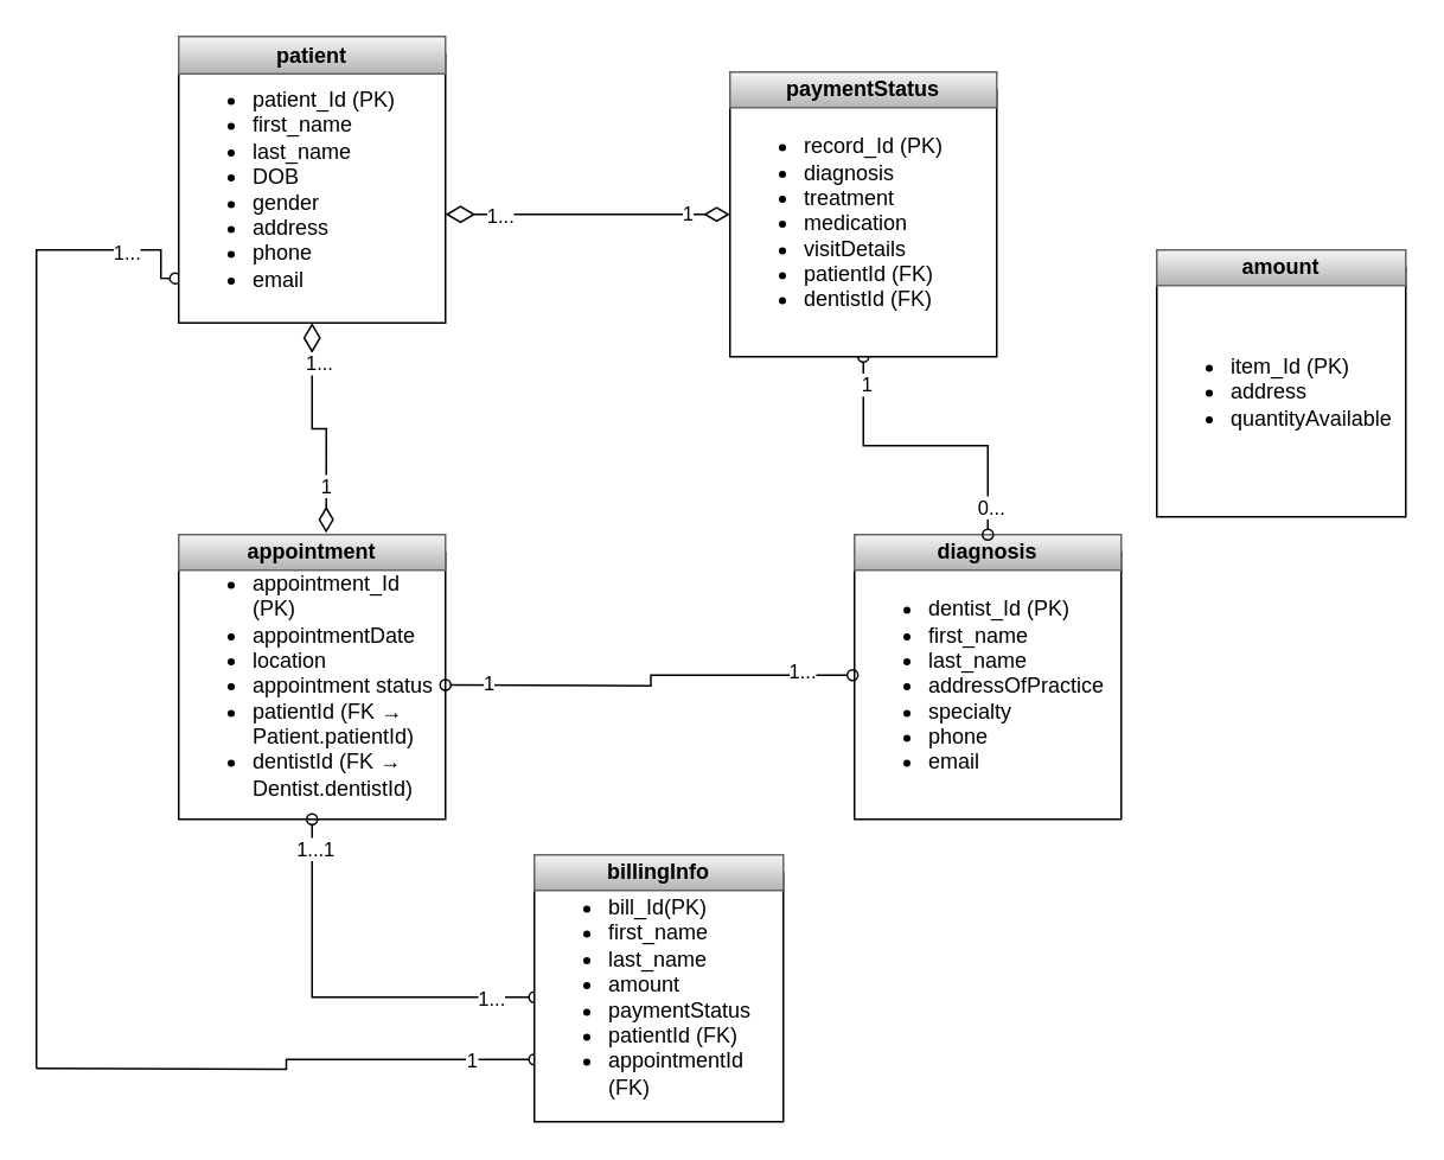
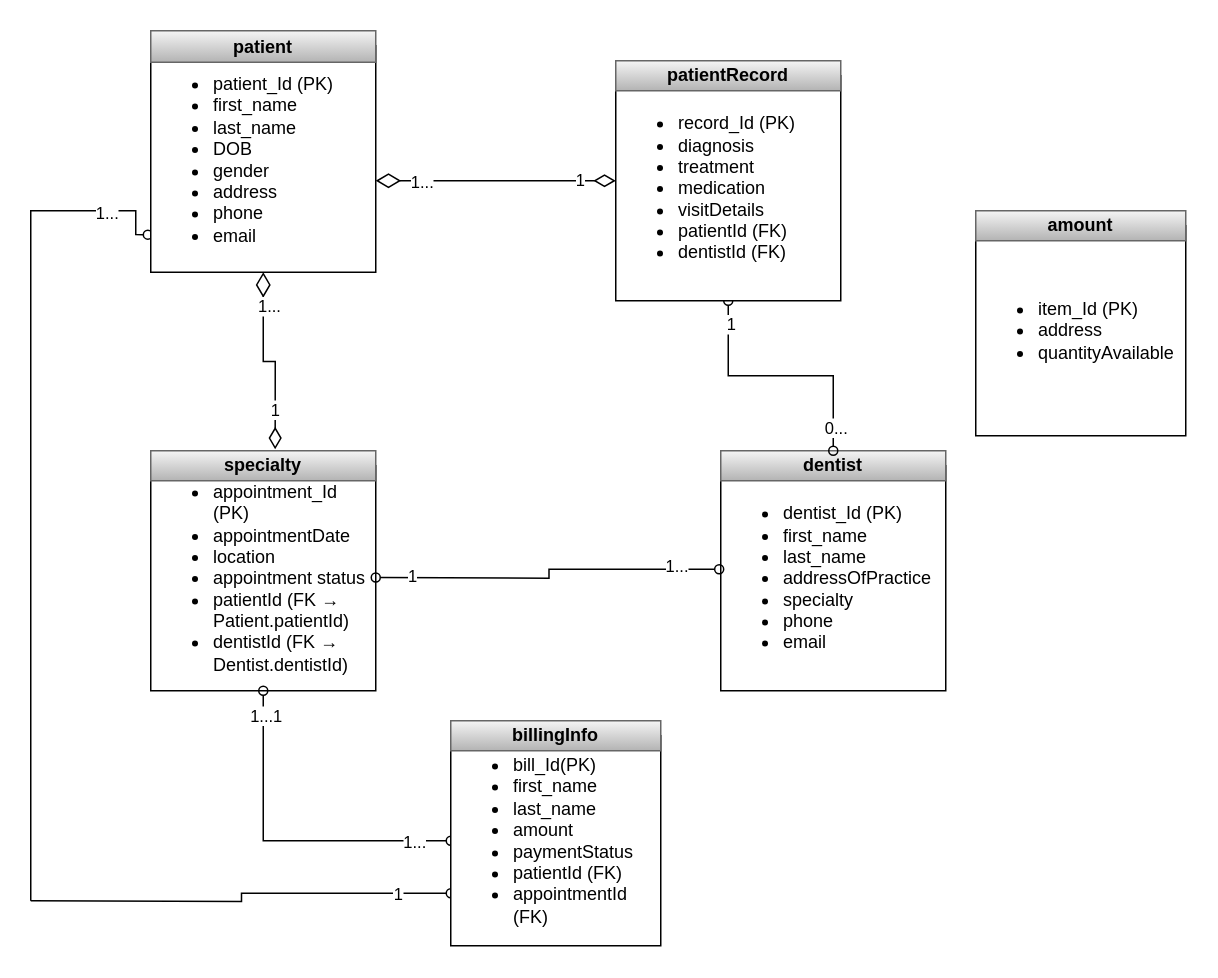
  <mxCell id="0" />
  <mxCell id="1" parent="0" />
  <mxCell id="2" style="edgeStyle=orthogonalEdgeStyle;rounded=0;orthogonalLoop=1;jettySize=auto;html=1;exitX=-0.013;exitY=0.834;exitDx=0;exitDy=0;endArrow=none;startFill=0;startArrow=oval;exitPerimeter=0;" parent="1" source="4" edge="1"><mxGeometry relative="1" as="geometry"><mxPoint x="20" y="600" as="targetPoint" /><Array as="points"><mxPoint x="90" y="156" /><mxPoint x="90" y="140" /><mxPoint x="20" y="140" /></Array><mxPoint x="80" y="180.5" as="sourcePoint" /></mxGeometry></mxCell>
  <mxCell id="3" value="1..." style="edgeLabel;html=1;align=center;verticalAlign=middle;resizable=0;points=[];" parent="2" vertex="1" connectable="0"><mxGeometry x="-0.929" y="-1" relative="1" as="geometry"><mxPoint x="-21" y="-2" as="offset" /></mxGeometry></mxCell>
  <mxCell id="4" value="&lt;ul&gt;&lt;li&gt;patient_Id (PK)&lt;/li&gt;&lt;li&gt;first_name&lt;/li&gt;&lt;li&gt;last_name&lt;/li&gt;&lt;li&gt;DOB&lt;/li&gt;&lt;li&gt;gender&lt;/li&gt;&lt;li&gt;address&lt;/li&gt;&lt;li&gt;phone&lt;/li&gt;&lt;li&gt;email&lt;/li&gt;&lt;/ul&gt;" style="whiteSpace=wrap;html=1;aspect=fixed;align=left;" parent="1" vertex="1"><mxGeometry x="100" y="30" width="150" height="151" as="geometry" /></mxCell>
  <mxCell id="5" value="&lt;b&gt;patient&lt;/b&gt;" style="rounded=0;whiteSpace=wrap;html=1;fillColor=#f5f5f5;strokeColor=#666666;gradientColor=#b3b3b3;" parent="1" vertex="1"><mxGeometry x="100" y="20" width="150" height="21" as="geometry" /></mxCell>
  <mxCell id="6" value="&lt;ul&gt;&lt;li&gt;dentist_Id (PK)&lt;/li&gt;&lt;li&gt;first_name&lt;/li&gt;&lt;li&gt;last_name&lt;/li&gt;&lt;li&gt;addressOfPractice&lt;/li&gt;&lt;li&gt;specialty&lt;/li&gt;&lt;li&gt;phone&lt;/li&gt;&lt;li&gt;email&lt;/li&gt;&lt;/ul&gt;" style="whiteSpace=wrap;html=1;aspect=fixed;align=left;" parent="1" vertex="1"><mxGeometry x="480" y="310" width="150" height="150" as="geometry" /></mxCell>
- <mxCell id="7" value="&lt;b&gt;diagnosis&lt;/b&gt;" style="rounded=0;whiteSpace=wrap;html=1;fillColor=#f5f5f5;gradientColor=#b3b3b3;strokeColor=#666666;" parent="1" vertex="1"><mxGeometry x="480" y="300" width="150" height="20" as="geometry" /></mxCell>
+ <mxCell id="7" value="&lt;b&gt;dentist&lt;/b&gt;" style="rounded=0;whiteSpace=wrap;html=1;fillColor=#f5f5f5;gradientColor=#b3b3b3;strokeColor=#666666;" parent="1" vertex="1"><mxGeometry x="480" y="300" width="150" height="20" as="geometry" /></mxCell>
  <mxCell id="8" value="&lt;ul&gt;&lt;li&gt;&lt;span style=&quot;background-color: transparent; color: light-dark(rgb(0, 0, 0), rgb(255, 255, 255));&quot; data-end=&quot;608&quot; data-start=&quot;591&quot;&gt;appointment_Id&lt;/span&gt;&lt;span style=&quot;background-color: transparent; color: light-dark(rgb(0, 0, 0), rgb(255, 255, 255));&quot;&gt; (PK)&lt;/span&gt;&lt;/li&gt;&lt;li&gt;&lt;span style=&quot;background-color: transparent; color: light-dark(rgb(0, 0, 0), rgb(255, 255, 255));&quot;&gt;appointmentDate&lt;/span&gt;&lt;/li&gt;&lt;li&gt;&lt;span style=&quot;background-color: transparent; color: light-dark(rgb(0, 0, 0), rgb(255, 255, 255));&quot;&gt;location&lt;/span&gt;&lt;/li&gt;&lt;li&gt;&lt;span style=&quot;background-color: transparent; color: light-dark(rgb(0, 0, 0), rgb(255, 255, 255));&quot;&gt;appointment status&lt;/span&gt;&lt;/li&gt;&lt;li&gt;&lt;span style=&quot;background-color: transparent; color: light-dark(rgb(0, 0, 0), rgb(255, 255, 255));&quot;&gt;patientId (FK → Patient.patientId)&lt;/span&gt;&lt;/li&gt;&lt;li&gt;&lt;span style=&quot;background-color: transparent; color: light-dark(rgb(0, 0, 0), rgb(255, 255, 255));&quot;&gt;dentistId (FK → Dentist.dentistId)&lt;/span&gt;&lt;/li&gt;&lt;/ul&gt;" style="whiteSpace=wrap;html=1;aspect=fixed;align=left;" parent="1" vertex="1"><mxGeometry x="100" y="310" width="150" height="150" as="geometry" /></mxCell>
- <mxCell id="9" value="&lt;b&gt;appointment&lt;/b&gt;" style="rounded=0;whiteSpace=wrap;html=1;fillColor=#f5f5f5;gradientColor=#b3b3b3;strokeColor=#666666;" parent="1" vertex="1"><mxGeometry x="100" y="300" width="150" height="20" as="geometry" /></mxCell>
+ <mxCell id="9" value="&lt;b&gt;specialty&lt;/b&gt;" style="rounded=0;whiteSpace=wrap;html=1;fillColor=#f5f5f5;gradientColor=#b3b3b3;strokeColor=#666666;" parent="1" vertex="1"><mxGeometry x="100" y="300" width="150" height="20" as="geometry" /></mxCell>
  <mxCell id="10" style="edgeStyle=orthogonalEdgeStyle;rounded=0;orthogonalLoop=1;jettySize=auto;html=1;exitX=0.5;exitY=1;exitDx=0;exitDy=0;entryX=0.5;entryY=0;entryDx=0;entryDy=0;endArrow=oval;endFill=0;startArrow=oval;startFill=0;" parent="1" source="13" target="7" edge="1"><mxGeometry relative="1" as="geometry" /></mxCell>
  <mxCell id="11" value="1" style="edgeLabel;html=1;align=center;verticalAlign=middle;resizable=0;points=[];" parent="10" vertex="1" connectable="0"><mxGeometry x="-0.826" y="1" relative="1" as="geometry"><mxPoint as="offset" /></mxGeometry></mxCell>
  <mxCell id="12" value="0..." style="edgeLabel;html=1;align=center;verticalAlign=middle;resizable=0;points=[];" parent="10" vertex="1" connectable="0"><mxGeometry x="0.817" y="1" relative="1" as="geometry"><mxPoint as="offset" /></mxGeometry></mxCell>
  <mxCell id="13" value="&lt;ul&gt;&lt;li&gt;&lt;span style=&quot;background-color: transparent; color: light-dark(rgb(0, 0, 0), rgb(255, 255, 255));&quot; data-end=&quot;830&quot; data-start=&quot;818&quot;&gt;record_Id&lt;/span&gt;&lt;span style=&quot;background-color: transparent; color: light-dark(rgb(0, 0, 0), rgb(255, 255, 255));&quot;&gt; (PK)&lt;/span&gt;&lt;/li&gt;&lt;li&gt;&lt;span style=&quot;background-color: transparent; color: light-dark(rgb(0, 0, 0), rgb(255, 255, 255));&quot;&gt;diagnosis&lt;/span&gt;&lt;/li&gt;&lt;li&gt;&lt;span style=&quot;background-color: transparent; color: light-dark(rgb(0, 0, 0), rgb(255, 255, 255));&quot;&gt;treatment&lt;/span&gt;&lt;/li&gt;&lt;li&gt;&lt;span style=&quot;background-color: transparent; color: light-dark(rgb(0, 0, 0), rgb(255, 255, 255));&quot;&gt;medication&lt;/span&gt;&lt;/li&gt;&lt;li&gt;&lt;span style=&quot;background-color: transparent; color: light-dark(rgb(0, 0, 0), rgb(255, 255, 255));&quot;&gt;visitDetails&lt;/span&gt;&lt;/li&gt;&lt;li&gt;&lt;span style=&quot;background-color: transparent; color: light-dark(rgb(0, 0, 0), rgb(255, 255, 255));&quot;&gt;patientId (FK)&lt;/span&gt;&lt;/li&gt;&lt;li&gt;&lt;span style=&quot;background-color: transparent; color: light-dark(rgb(0, 0, 0), rgb(255, 255, 255));&quot;&gt;dentistId (FK)&lt;/span&gt;&lt;/li&gt;&lt;/ul&gt;" style="whiteSpace=wrap;html=1;aspect=fixed;align=left;" parent="1" vertex="1"><mxGeometry x="410" y="50" width="150" height="150" as="geometry" /></mxCell>
- <mxCell id="14" value="&lt;b&gt;paymentStatus&lt;/b&gt;" style="rounded=0;whiteSpace=wrap;html=1;fillColor=#f5f5f5;gradientColor=#b3b3b3;strokeColor=#666666;" parent="1" vertex="1"><mxGeometry x="410" y="40" width="150" height="20" as="geometry" /></mxCell>
+ <mxCell id="14" value="&lt;b&gt;patientRecord&lt;/b&gt;" style="rounded=0;whiteSpace=wrap;html=1;fillColor=#f5f5f5;gradientColor=#b3b3b3;strokeColor=#666666;" parent="1" vertex="1"><mxGeometry x="410" y="40" width="150" height="20" as="geometry" /></mxCell>
  <mxCell id="15" value="&lt;ul&gt;&lt;li&gt;&lt;span style=&quot;background-color: transparent; color: light-dark(rgb(0, 0, 0), rgb(255, 255, 255));&quot; data-end=&quot;1052&quot; data-start=&quot;1042&quot;&gt;item_Id&lt;/span&gt;&lt;span style=&quot;background-color: transparent; color: light-dark(rgb(0, 0, 0), rgb(255, 255, 255));&quot;&gt; &lt;/span&gt;&lt;span style=&quot;background-color: transparent; color: light-dark(rgb(0, 0, 0), rgb(255, 255, 255));&quot;&gt;(PK)&lt;/span&gt;&lt;/li&gt;&lt;li&gt;&lt;span style=&quot;background-color: transparent; color: light-dark(rgb(0, 0, 0), rgb(255, 255, 255));&quot;&gt;address&lt;/span&gt;&lt;/li&gt;&lt;li&gt;&lt;span style=&quot;background-color: transparent; color: light-dark(rgb(0, 0, 0), rgb(255, 255, 255));&quot;&gt;quantityAvailable&lt;/span&gt;&lt;/li&gt;&lt;/ul&gt;" style="whiteSpace=wrap;html=1;aspect=fixed;align=left;" parent="1" vertex="1"><mxGeometry x="650" y="150" width="140" height="140" as="geometry" /></mxCell>
  <mxCell id="16" value="&lt;b&gt;amount&lt;/b&gt;" style="rounded=0;whiteSpace=wrap;html=1;fillColor=#f5f5f5;gradientColor=#b3b3b3;strokeColor=#666666;" parent="1" vertex="1"><mxGeometry x="650" y="140" width="140" height="20" as="geometry" /></mxCell>
  <mxCell id="17" style="edgeStyle=orthogonalEdgeStyle;rounded=0;orthogonalLoop=1;jettySize=auto;html=1;exitX=0;exitY=0.5;exitDx=0;exitDy=0;entryX=0.5;entryY=1;entryDx=0;entryDy=0;startArrow=oval;startFill=0;endArrow=oval;endFill=0;" parent="1" source="22" target="8" edge="1"><mxGeometry relative="1" as="geometry" /></mxCell>
  <mxCell id="18" value="1...1" style="edgeLabel;html=1;align=center;verticalAlign=middle;resizable=0;points=[];" parent="17" vertex="1" connectable="0"><mxGeometry x="0.858" y="-1" relative="1" as="geometry"><mxPoint as="offset" /></mxGeometry></mxCell>
  <mxCell id="19" value="1..." style="edgeLabel;html=1;align=center;verticalAlign=middle;resizable=0;points=[];" parent="17" vertex="1" connectable="0"><mxGeometry x="-0.778" relative="1" as="geometry"><mxPoint as="offset" /></mxGeometry></mxCell>
  <mxCell id="20" style="edgeStyle=orthogonalEdgeStyle;rounded=0;orthogonalLoop=1;jettySize=auto;html=1;exitX=0;exitY=0.75;exitDx=0;exitDy=0;endArrow=none;startFill=0;startArrow=oval;" parent="1" source="22" edge="1"><mxGeometry relative="1" as="geometry"><mxPoint x="20" y="600" as="targetPoint" /></mxGeometry></mxCell>
  <mxCell id="21" value="1" style="edgeLabel;html=1;align=center;verticalAlign=middle;resizable=0;points=[];" parent="20" vertex="1" connectable="0"><mxGeometry x="-0.751" relative="1" as="geometry"><mxPoint as="offset" /></mxGeometry></mxCell>
  <mxCell id="22" value="&lt;ul&gt;&lt;li&gt;bill_Id(PK)&lt;/li&gt;&lt;li&gt;first_name&lt;/li&gt;&lt;li&gt;last_name&lt;/li&gt;&lt;li&gt;&lt;span style=&quot;background-color: transparent; color: light-dark(rgb(0, 0, 0), rgb(255, 255, 255));&quot;&gt;amount&lt;/span&gt;&lt;/li&gt;&lt;li&gt;&lt;span style=&quot;background-color: transparent; color: light-dark(rgb(0, 0, 0), rgb(255, 255, 255));&quot;&gt;paymentStatus&amp;nbsp;&lt;/span&gt;&lt;/li&gt;&lt;li&gt;&lt;span style=&quot;background-color: transparent; color: light-dark(rgb(0, 0, 0), rgb(255, 255, 255));&quot;&gt;patientId (FK)&lt;/span&gt;&lt;/li&gt;&lt;li&gt;&lt;span style=&quot;background-color: transparent; color: light-dark(rgb(0, 0, 0), rgb(255, 255, 255));&quot;&gt;appointmentId (FK)&lt;/span&gt;&lt;/li&gt;&lt;/ul&gt;" style="whiteSpace=wrap;html=1;aspect=fixed;align=left;" parent="1" vertex="1"><mxGeometry x="300" y="490" width="140" height="140" as="geometry" /></mxCell>
  <mxCell id="23" value="&lt;b&gt;billingInfo&lt;/b&gt;" style="rounded=0;whiteSpace=wrap;html=1;fillColor=#f5f5f5;gradientColor=#b3b3b3;strokeColor=#666666;" parent="1" vertex="1"><mxGeometry x="300" y="480" width="140" height="20" as="geometry" /></mxCell>
  <mxCell id="24" value="" style="endArrow=diamondThin;html=1;endSize=12;startArrow=diamondThin;startSize=14;startFill=0;edgeStyle=orthogonalEdgeStyle;rounded=0;entryX=0.553;entryY=-0.05;entryDx=0;entryDy=0;entryPerimeter=0;exitX=0.5;exitY=1;exitDx=0;exitDy=0;endFill=0;" parent="1" source="4" target="9" edge="1"><mxGeometry relative="1" as="geometry"><mxPoint x="130" y="190" as="sourcePoint" /><mxPoint x="290" y="190" as="targetPoint" /></mxGeometry></mxCell>
  <mxCell id="25" value="1..." style="edgeLabel;resizable=0;html=1;align=left;verticalAlign=top;" parent="24" connectable="0" vertex="1"><mxGeometry x="-1" relative="1" as="geometry"><mxPoint x="-5" y="10" as="offset" /></mxGeometry></mxCell>
  <mxCell id="26" value="1" style="edgeLabel;html=1;align=center;verticalAlign=middle;resizable=0;points=[];" parent="24" vertex="1" connectable="0"><mxGeometry x="0.593" relative="1" as="geometry"><mxPoint as="offset" /></mxGeometry></mxCell>
  <mxCell id="27" value="" style="endArrow=oval;html=1;startArrow=oval;startFill=0;edgeStyle=orthogonalEdgeStyle;rounded=0;endFill=0;entryX=-0.007;entryY=0.46;entryDx=0;entryDy=0;entryPerimeter=0;" parent="1" target="6" edge="1"><mxGeometry relative="1" as="geometry"><mxPoint x="250" y="384.5" as="sourcePoint" /><mxPoint x="480" y="385" as="targetPoint" /></mxGeometry></mxCell>
  <mxCell id="28" value="1" style="edgeLabel;resizable=0;html=1;align=left;verticalAlign=top;" parent="27" connectable="0" vertex="1"><mxGeometry x="-1" relative="1" as="geometry"><mxPoint x="20" y="-14" as="offset" /></mxGeometry></mxCell>
  <mxCell id="29" value="1..." style="edgeLabel;resizable=0;html=1;align=right;verticalAlign=top;" parent="27" connectable="0" vertex="1"><mxGeometry x="1" relative="1" as="geometry"><mxPoint x="-20" y="-15" as="offset" /></mxGeometry></mxCell>
  <mxCell id="30" value="" style="endArrow=diamondThin;html=1;endSize=12;startArrow=diamondThin;startSize=14;startFill=0;edgeStyle=orthogonalEdgeStyle;rounded=0;endFill=0;" parent="1" edge="1"><mxGeometry relative="1" as="geometry"><mxPoint x="250" y="120" as="sourcePoint" /><mxPoint x="410" y="120" as="targetPoint" /></mxGeometry></mxCell>
  <mxCell id="31" value="1" style="edgeLabel;resizable=0;html=1;align=right;verticalAlign=top;" parent="30" connectable="0" vertex="1"><mxGeometry x="1" relative="1" as="geometry"><mxPoint x="-20" y="-13" as="offset" /></mxGeometry></mxCell>
  <mxCell id="32" value="1..." style="edgeLabel;html=1;align=center;verticalAlign=middle;resizable=0;points=[];" parent="30" vertex="1" connectable="0"><mxGeometry x="-0.6" y="-7" relative="1" as="geometry"><mxPoint x="-2" y="-7" as="offset" /></mxGeometry></mxCell>
